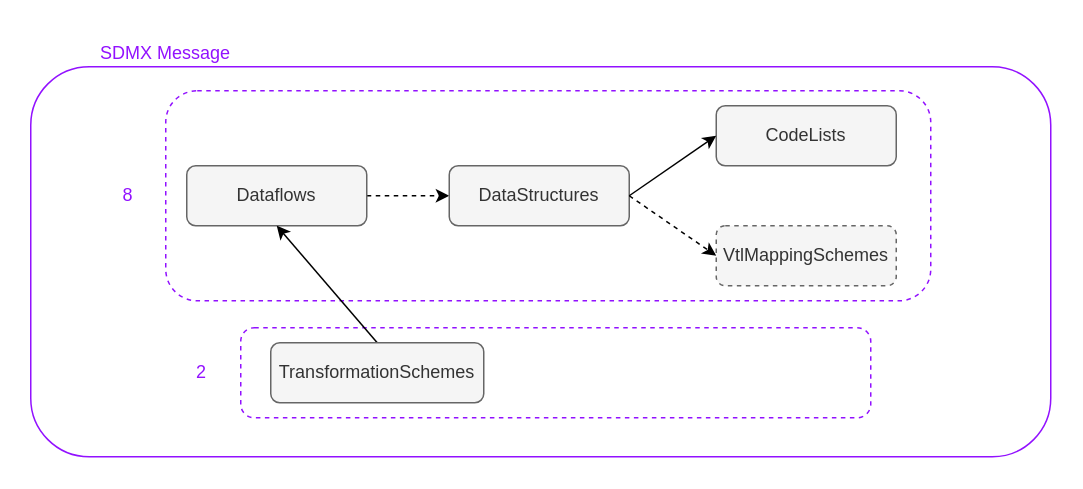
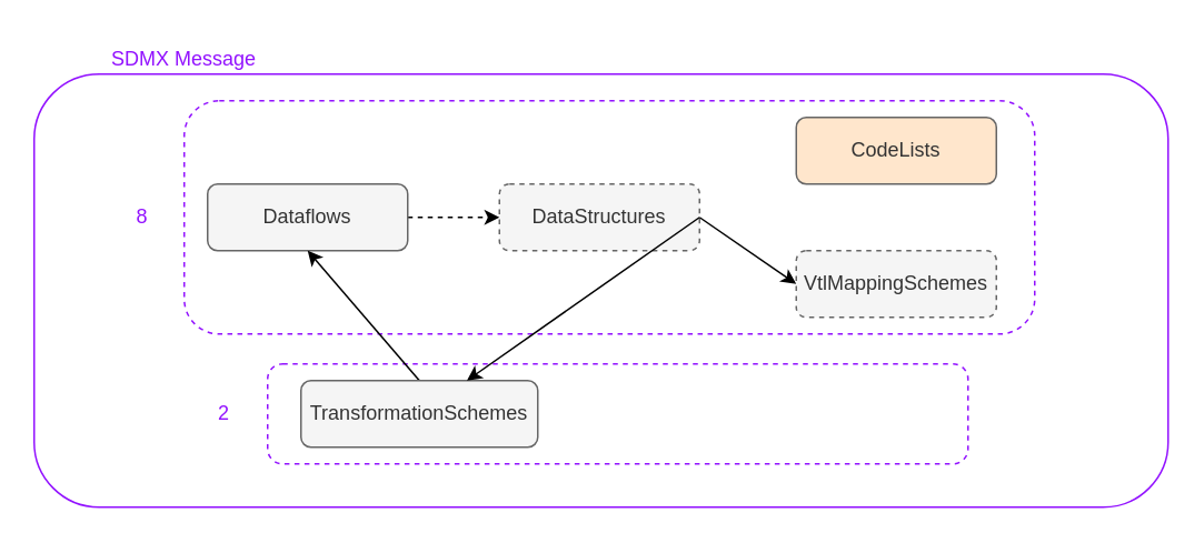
  <mxCell id="0" />
  <mxCell id="1" parent="0" />
  <mxCell id="2" value="" style="rounded=1;whiteSpace=wrap;html=1;fillStyle=auto;fillColor=none;strokeColor=#9211FF;dashed=1;" parent="1" vertex="1"><mxGeometry x="160" y="218" width="420" height="60" as="geometry" /></mxCell>
  <mxCell id="3" value="" style="rounded=1;whiteSpace=wrap;html=1;fillStyle=auto;fillColor=none;strokeColor=#9211FF;dashed=1;" parent="1" vertex="1"><mxGeometry x="110" y="60" width="510" height="140" as="geometry" /></mxCell>
  <mxCell id="4" value="" style="rounded=1;whiteSpace=wrap;html=1;fillStyle=auto;fillColor=none;strokeColor=#9211FF;" parent="1" vertex="1"><mxGeometry x="20" y="44" width="680" height="260" as="geometry" /></mxCell>
  <mxCell id="5" style="edgeStyle=none;html=1;strokeColor=#000000;exitX=1;exitY=0.5;exitDx=0;exitDy=0;entryX=0;entryY=0.5;entryDx=0;entryDy=0;dashed=1;" parent="1" source="6" target="8" edge="1"><mxGeometry relative="1" as="geometry"><mxPoint x="160" y="128" as="sourcePoint" /><mxPoint x="200" y="138" as="targetPoint" /></mxGeometry></mxCell>
  <mxCell id="6" value="Dataflows" style="rounded=1;whiteSpace=wrap;html=1;fillColor=#f5f5f5;fontColor=#333333;strokeColor=#666666;" parent="1" vertex="1"><mxGeometry x="124" y="110" width="120" height="40" as="geometry" /></mxCell>
  <mxCell id="7" style="edgeStyle=none;html=1;entryX=0.5;entryY=1;entryDx=0;entryDy=0;strokeColor=#000000;exitX=0.5;exitY=0;exitDx=0;exitDy=0;" parent="1" source="11" target="6" edge="1"><mxGeometry relative="1" as="geometry"><mxPoint x="100" y="238" as="sourcePoint" /></mxGeometry></mxCell>
- <mxCell id="8" value="DataStructures" style="rounded=1;whiteSpace=wrap;html=1;fillColor=#f5f5f5;fontColor=#333333;strokeColor=#666666;" parent="1" vertex="1"><mxGeometry x="299" y="110" width="120" height="40" as="geometry" /></mxCell>
- <mxCell id="9" style="edgeStyle=none;html=1;exitX=1;exitY=0.5;exitDx=0;exitDy=0;strokeColor=#000000;entryX=0;entryY=0.5;entryDx=0;entryDy=0;dashed=1;" parent="1" source="8" target="10" edge="1"><mxGeometry relative="1" as="geometry"><mxPoint x="342.085" y="212.753" as="targetPoint" /></mxGeometry></mxCell>
+ <mxCell id="8" value="DataStructures" style="rounded=1;whiteSpace=wrap;html=1;fillColor=#f5f5f5;fontColor=#333333;strokeColor=#666666;dashed=1;" parent="1" vertex="1"><mxGeometry x="299" y="110" width="120" height="40" as="geometry" /></mxCell>
+ <mxCell id="9" style="edgeStyle=none;html=1;exitX=1;exitY=0.5;exitDx=0;exitDy=0;strokeColor=#000000;entryX=0;entryY=0.5;entryDx=0;entryDy=0;" parent="1" source="8" target="10" edge="1"><mxGeometry relative="1" as="geometry"><mxPoint x="342.085" y="212.753" as="targetPoint" /></mxGeometry></mxCell>
  <mxCell id="10" value="VtlMappingSchemes" style="rounded=1;whiteSpace=wrap;html=1;dashed=1;fillColor=#f5f5f5;fontColor=#333333;strokeColor=#666666;" parent="1" vertex="1"><mxGeometry x="477" y="150" width="120" height="40" as="geometry" /></mxCell>
  <mxCell id="11" value="TransformationSchemes" style="rounded=1;whiteSpace=wrap;html=1;fillColor=#f5f5f5;fontColor=#333333;strokeColor=#666666;" parent="1" vertex="1"><mxGeometry x="180" y="228" width="142" height="40" as="geometry" /></mxCell>
  <mxCell id="12" value="SDMX Message" style="text;strokeColor=none;align=center;fillColor=none;html=1;verticalAlign=middle;whiteSpace=wrap;rounded=0;fillStyle=auto;fontColor=#9211FF;" parent="1" vertex="1"><mxGeometry x="65" y="20" width="90" height="30" as="geometry" /></mxCell>
- <mxCell id="13" value="CodeLists" style="rounded=1;whiteSpace=wrap;html=1;fillColor=#f5f5f5;fontColor=#333333;strokeColor=#666666;" parent="1" vertex="1"><mxGeometry x="477" y="70" width="120" height="40" as="geometry" /></mxCell>
- <mxCell id="14" style="edgeStyle=none;html=1;exitX=1;exitY=0.5;exitDx=0;exitDy=0;strokeColor=#000000;entryX=0;entryY=0.5;entryDx=0;entryDy=0;" parent="1" source="8" target="13" edge="1"><mxGeometry relative="1" as="geometry"><mxPoint x="487" y="180" as="targetPoint" /><mxPoint x="429" y="140" as="sourcePoint" /></mxGeometry></mxCell>
+ <mxCell id="13" value="CodeLists" style="rounded=1;whiteSpace=wrap;html=1;fillColor=#ffe6cc;fontColor=#333333;strokeColor=#666666;" parent="1" vertex="1"><mxGeometry x="477" y="70" width="120" height="40" as="geometry" /></mxCell>
+ <mxCell id="14" style="edgeStyle=none;html=1;exitX=1;exitY=0.5;exitDx=0;exitDy=0;strokeColor=#000000;" parent="1" source="8" target="11" edge="1"><mxGeometry relative="1" as="geometry"><mxPoint x="487" y="180" as="targetPoint" /><mxPoint x="429" y="140" as="sourcePoint" /></mxGeometry></mxCell>
  <mxCell id="15" value="8" style="text;strokeColor=none;align=center;fillColor=none;html=1;verticalAlign=middle;whiteSpace=wrap;rounded=0;fillStyle=auto;fontColor=#9211FF;" parent="1" vertex="1"><mxGeometry x="70" y="115" width="30" height="30" as="geometry" /></mxCell>
  <mxCell id="16" value="2" style="text;strokeColor=none;align=center;fillColor=none;html=1;verticalAlign=middle;whiteSpace=wrap;rounded=0;fillStyle=auto;fontColor=#9211FF;" parent="1" vertex="1"><mxGeometry x="119" y="233" width="30" height="30" as="geometry" /></mxCell>
